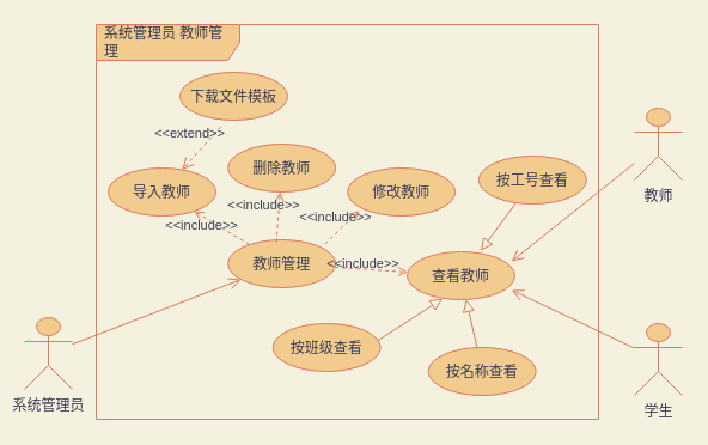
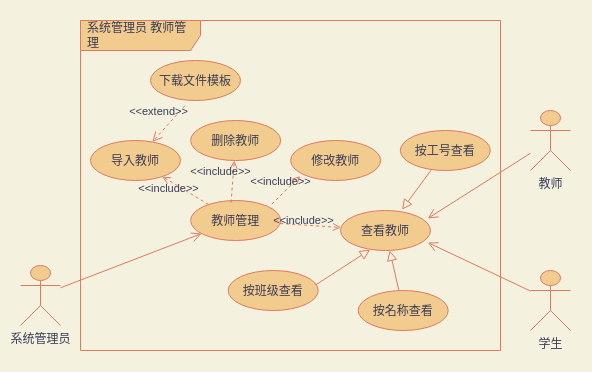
  <mxCell id="0" />
  <mxCell id="1" parent="0" />
  <mxCell id="2" value="" style="edgeStyle=none;rounded=1;sketch=0;orthogonalLoop=1;jettySize=auto;html=1;fontColor=#393C56;endArrow=open;endFill=0;endSize=8;strokeColor=#E07A5F;fillColor=#F2CC8F;labelBackgroundColor=#F4F1DE;" edge="1" parent="1" source="3" target="14"><mxGeometry relative="1" as="geometry" /></mxCell>
  <mxCell id="3" value="系统管理员" style="shape=umlActor;verticalLabelPosition=bottom;verticalAlign=top;html=1;outlineConnect=0;fillColor=#F2CC8F;strokeColor=#E07A5F;fontColor=#393C56;" vertex="1" parent="1"><mxGeometry x="20" y="265" width="40" height="60" as="geometry" /></mxCell>
  <mxCell id="4" value="" style="edgeStyle=none;rounded=1;sketch=0;orthogonalLoop=1;jettySize=auto;html=1;fontColor=#393C56;endArrow=open;endFill=0;endSize=8;strokeColor=#E07A5F;fillColor=#F2CC8F;entryX=0.969;entryY=0.8;entryDx=0;entryDy=0;entryPerimeter=0;labelBackgroundColor=#F4F1DE;" edge="1" parent="1" source="7" target="10"><mxGeometry relative="1" as="geometry" /></mxCell>
  <mxCell id="5" value="" style="edgeStyle=none;rounded=1;sketch=0;orthogonalLoop=1;jettySize=auto;html=1;fontColor=#393C56;endArrow=open;endFill=0;endSize=8;strokeColor=#E07A5F;fillColor=#F2CC8F;entryX=0.969;entryY=0.2;entryDx=0;entryDy=0;entryPerimeter=0;labelBackgroundColor=#F4F1DE;" edge="1" parent="1" source="6" target="10"><mxGeometry relative="1" as="geometry" /></mxCell>
- <mxCell id="6" value="教师" style="shape=umlActor;verticalLabelPosition=bottom;verticalAlign=top;html=1;outlineConnect=0;fillColor=#F2CC8F;strokeColor=#E07A5F;fontColor=#393C56;" vertex="1" parent="1"><mxGeometry x="530" y="90" width="40" height="60" as="geometry" /></mxCell>
+ <mxCell id="6" value="教师" style="shape=umlActor;verticalLabelPosition=bottom;verticalAlign=top;html=1;outlineConnect=0;fillColor=#F2CC8F;strokeColor=#E07A5F;fontColor=#393C56;" vertex="1" parent="1"><mxGeometry x="530" y="110" width="40" height="60" as="geometry" /></mxCell>
  <mxCell id="7" value="学生" style="shape=umlActor;verticalLabelPosition=bottom;verticalAlign=top;html=1;outlineConnect=0;rounded=0;sketch=0;fontColor=#393C56;strokeColor=#E07A5F;fillColor=#F2CC8F;" vertex="1" parent="1"><mxGeometry x="530" y="270" width="40" height="60" as="geometry" /></mxCell>
  <mxCell id="8" value="导入教师" style="ellipse;fillColor=#F2CC8F;strokeColor=#E07A5F;fontColor=#393C56;" vertex="1" parent="1"><mxGeometry x="90" y="140" width="90" height="40" as="geometry" /></mxCell>
  <mxCell id="9" value="" style="edgeStyle=none;rounded=1;sketch=0;orthogonalLoop=1;jettySize=auto;html=1;fontColor=#393C56;strokeColor=#E07A5F;fillColor=#F2CC8F;endSize=8;endArrow=block;endFill=0;labelBackgroundColor=#F4F1DE;" edge="1" parent="1" source="13" target="10"><mxGeometry relative="1" as="geometry" /></mxCell>
  <mxCell id="10" value="查看教师" style="ellipse;fillColor=#F2CC8F;strokeColor=#E07A5F;fontColor=#393C56;" vertex="1" parent="1"><mxGeometry x="340" y="210" width="90" height="40" as="geometry" /></mxCell>
  <mxCell id="11" value="修改教师" style="ellipse;fillColor=#F2CC8F;strokeColor=#E07A5F;fontColor=#393C56;" vertex="1" parent="1"><mxGeometry x="290.14" y="140" width="90" height="40" as="geometry" /></mxCell>
  <mxCell id="12" value="按工号查看" style="ellipse;fillColor=#F2CC8F;strokeColor=#E07A5F;fontColor=#393C56;" vertex="1" parent="1"><mxGeometry x="399.82" y="130" width="90" height="40" as="geometry" /></mxCell>
  <mxCell id="13" value="按名称查看" style="ellipse;fillColor=#F2CC8F;strokeColor=#E07A5F;fontColor=#393C56;" vertex="1" parent="1"><mxGeometry x="357.71" y="290" width="90" height="40" as="geometry" /></mxCell>
  <mxCell id="14" value="教师管理" style="ellipse;fillColor=#F2CC8F;strokeColor=#E07A5F;fontColor=#393C56;" vertex="1" parent="1"><mxGeometry x="190.14" y="200" width="90" height="40" as="geometry" /></mxCell>
  <mxCell id="15" value="删除教师" style="ellipse;fillColor=#F2CC8F;strokeColor=#E07A5F;fontColor=#393C56;" vertex="1" parent="1"><mxGeometry x="190.14" y="120" width="90" height="40" as="geometry" /></mxCell>
  <mxCell id="16" value="&amp;lt;&amp;lt;include&amp;gt;&amp;gt;" style="html=1;verticalAlign=bottom;labelBackgroundColor=none;endArrow=open;endFill=0;dashed=1;rounded=1;sketch=0;fontColor=#393C56;strokeColor=#E07A5F;fillColor=#F2CC8F;" edge="1" parent="1" source="14" target="8"><mxGeometry x="0.408" y="15" width="160" relative="1" as="geometry"><mxPoint x="217.34" y="65.6" as="sourcePoint" /><mxPoint x="160.14" y="180" as="targetPoint" /><mxPoint as="offset" /></mxGeometry></mxCell>
  <mxCell id="17" value="&amp;lt;&amp;lt;include&amp;gt;&amp;gt;" style="html=1;verticalAlign=bottom;labelBackgroundColor=none;endArrow=open;endFill=0;dashed=1;rounded=1;sketch=0;fontColor=#393C56;strokeColor=#E07A5F;fillColor=#F2CC8F;exitX=0.449;exitY=0.05;exitDx=0;exitDy=0;exitPerimeter=0;" edge="1" parent="1" source="14" target="15"><mxGeometry x="0.002" y="12" width="160" relative="1" as="geometry"><mxPoint x="221.182" y="213.07" as="sourcePoint" /><mxPoint x="169.26" y="176.884" as="targetPoint" /><mxPoint as="offset" /></mxGeometry></mxCell>
  <mxCell id="18" value="&amp;lt;&amp;lt;include&amp;gt;&amp;gt;" style="html=1;verticalAlign=bottom;labelBackgroundColor=none;endArrow=open;endFill=0;dashed=1;rounded=1;sketch=0;fontColor=#393C56;strokeColor=#E07A5F;fillColor=#F2CC8F;entryX=0.107;entryY=0.89;entryDx=0;entryDy=0;entryPerimeter=0;exitX=0.902;exitY=0.09;exitDx=0;exitDy=0;exitPerimeter=0;" edge="1" parent="1" source="14" target="11"><mxGeometry x="-0.207" y="4" width="160" relative="1" as="geometry"><mxPoint x="231.182" y="223.07" as="sourcePoint" /><mxPoint x="179.26" y="186.884" as="targetPoint" /><mxPoint as="offset" /></mxGeometry></mxCell>
  <mxCell id="19" value="&amp;lt;&amp;lt;include&amp;gt;&amp;gt;" style="html=1;verticalAlign=bottom;labelBackgroundColor=none;endArrow=open;endFill=0;dashed=1;rounded=1;sketch=0;fontColor=#393C56;strokeColor=#E07A5F;fillColor=#F2CC8F;" edge="1" parent="1" source="14" target="10"><mxGeometry x="-0.217" y="-4" width="160" relative="1" as="geometry"><mxPoint x="290.14" y="220" as="sourcePoint" /><mxPoint x="189.26" y="196.884" as="targetPoint" /><mxPoint as="offset" /></mxGeometry></mxCell>
  <mxCell id="20" value="" style="edgeStyle=none;rounded=1;sketch=0;orthogonalLoop=1;jettySize=auto;html=1;fontColor=#393C56;strokeColor=#E07A5F;fillColor=#F2CC8F;entryX=0.684;entryY=-0.02;entryDx=0;entryDy=0;entryPerimeter=0;endArrow=block;endFill=0;endSize=8;labelBackgroundColor=#F4F1DE;" edge="1" parent="1" source="12" target="10"><mxGeometry relative="1" as="geometry"><mxPoint x="419.78" y="216.8" as="sourcePoint" /><mxPoint x="490.447" y="212.332" as="targetPoint" /></mxGeometry></mxCell>
  <mxCell id="21" value="下载文件模板" style="ellipse;fillColor=#F2CC8F;strokeColor=#E07A5F;fontColor=#393C56;" vertex="1" parent="1"><mxGeometry x="150" y="60" width="90" height="40" as="geometry" /></mxCell>
  <mxCell id="22" value="&amp;lt;&amp;lt;extend&amp;gt;&amp;gt;" style="html=1;verticalAlign=bottom;labelBackgroundColor=none;endArrow=open;endFill=0;dashed=1;rounded=1;sketch=0;fontColor=#393C56;endSize=8;strokeColor=#E07A5F;fillColor=#F2CC8F;exitX=0.382;exitY=1.13;exitDx=0;exitDy=0;exitPerimeter=0;" edge="1" parent="1" source="21" target="8"><mxGeometry x="0.202" y="-10" width="160" relative="1" as="geometry"><mxPoint x="92.47" y="-5.8" as="sourcePoint" /><mxPoint x="129.909" y="22.794" as="targetPoint" /><mxPoint as="offset" /></mxGeometry></mxCell>
  <mxCell id="23" value="按班级查看" style="ellipse;fillColor=#F2CC8F;strokeColor=#E07A5F;fontColor=#393C56;" vertex="1" parent="1"><mxGeometry x="227.71" y="270" width="90" height="40" as="geometry" /></mxCell>
  <mxCell id="24" value="" style="edgeStyle=none;rounded=1;sketch=0;orthogonalLoop=1;jettySize=auto;html=1;fontColor=#393C56;strokeColor=#E07A5F;fillColor=#F2CC8F;endSize=8;endArrow=block;endFill=0;entryX=0.329;entryY=0.98;entryDx=0;entryDy=0;entryPerimeter=0;exitX=0.972;exitY=0.36;exitDx=0;exitDy=0;exitPerimeter=0;labelBackgroundColor=#F4F1DE;" edge="1" parent="1" source="23" target="10"><mxGeometry relative="1" as="geometry"><mxPoint x="503.373" y="242.263" as="sourcePoint" /><mxPoint x="426.562" y="227.815" as="targetPoint" /></mxGeometry></mxCell>
  <mxCell id="25" value="系统管理员 教师管理&amp;nbsp;" style="shape=umlFrame;whiteSpace=wrap;html=1;width=120;height=30;boundedLbl=1;verticalAlign=middle;align=left;spacingLeft=5;fillColor=#F2CC8F;strokeColor=#E07A5F;fontColor=#393C56;" vertex="1" parent="1"><mxGeometry x="80" y="20" width="420" height="330" as="geometry" /></mxCell>
